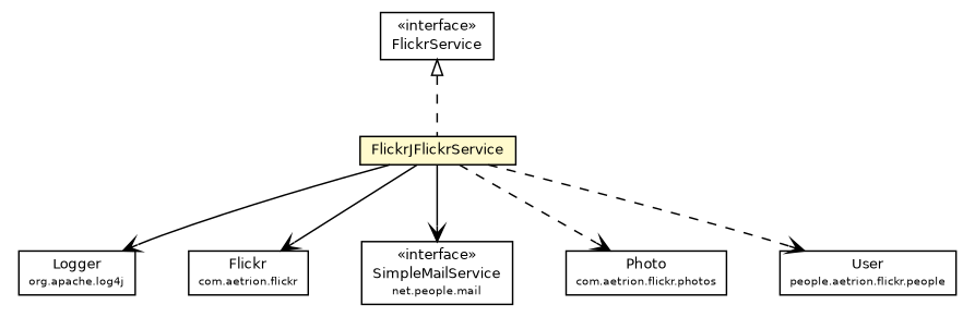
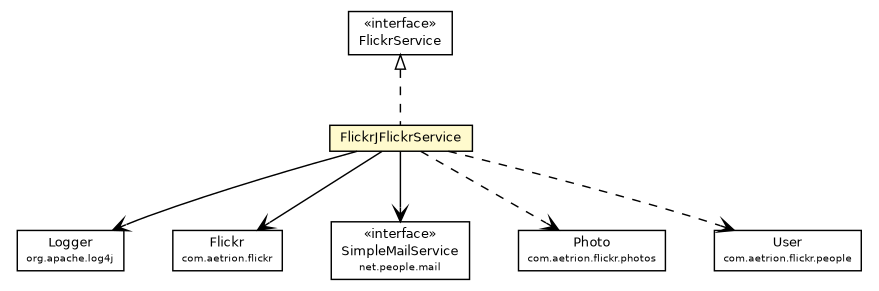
  digraph {
    node [fontcolor=black fontname=Helvetica fontsize=9.0 shape=plaintext]
    edge [fontname=Helvetica fontsize=10.0 headport=p labelfontname=Helvetica labelfontsize=10 tailport=p arrowhead=open color=black fontcolor=black]
    n1 [label=<<table border="0" cellborder="1" cellspacing="0" cellpadding="2" port="p" href="./FlickrService.html"> 		<tr><td><table border="0" cellspacing="0" cellpadding="1"> 			<tr><td> &laquo;interface&raquo; </td></tr> 			<tr><td> FlickrService </td></tr> 		</table></td></tr> 		</table>>]
    n2 [label=<<table border="0" cellborder="1" cellspacing="0" cellpadding="2" port="p" bgcolor="lemonChiffon" href="./FlickrJFlickrService.html"> 		<tr><td><table border="0" cellspacing="0" cellpadding="1"> 			<tr><td> FlickrJFlickrService </td></tr> 		</table></td></tr> 		</table>>]
    n3 [label=<<table border="0" cellborder="1" cellspacing="0" cellpadding="2" port="p"> 		<tr><td><table border="0" cellspacing="0" cellpadding="1"> 			<tr><td> Logger </td></tr> 			<tr><td><font point-size="7.0"> org.apache.log4j </font></td></tr> 		</table></td></tr> 		</table>>]
    n4 [label=<<table border="0" cellborder="1" cellspacing="0" cellpadding="2" port="p"> 		<tr><td><table border="0" cellspacing="0" cellpadding="1"> 			<tr><td> Flickr </td></tr> 			<tr><td><font point-size="7.0"> com.aetrion.flickr </font></td></tr> 		</table></td></tr> 		</table>>]
    n5 [label=<<table border="0" cellborder="1" cellspacing="0" cellpadding="2" port="p"> 		<tr><td><table border="0" cellspacing="0" cellpadding="1"> 			<tr><td> &laquo;interface&raquo; </td></tr> 			<tr><td> SimpleMailService </td></tr> 			<tr><td><font point-size="7.0"> net.people.mail </font></td></tr> 		</table></td></tr> 		</table>>]
    n6 [label=<<table border="0" cellborder="1" cellspacing="0" cellpadding="2" port="p"> 		<tr><td><table border="0" cellspacing="0" cellpadding="1"> 			<tr><td> Photo </td></tr> 			<tr><td><font point-size="7.0"> com.aetrion.flickr.photos </font></td></tr> 		</table></td></tr> 		</table>>]
-   n7 [label=<<table border="0" cellborder="1" cellspacing="0" cellpadding="2" port="p"> 		<tr><td><table border="0" cellspacing="0" cellpadding="1"> 			<tr><td> User </td></tr> 			<tr><td><font point-size="7.0"> people.aetrion.flickr.people </font></td></tr> 		</table></td></tr> 		</table>>]
+   n7 [label=<<table border="0" cellborder="1" cellspacing="0" cellpadding="2" port="p"> 		<tr><td><table border="0" cellspacing="0" cellpadding="1"> 			<tr><td> User </td></tr> 			<tr><td><font point-size="7.0"> com.aetrion.flickr.people </font></td></tr> 		</table></td></tr> 		</table>>]
    n1 -> n2 [arrowtail=empty dir=back fontsize=10 style=dashed arrowhead="" color="" fontcolor=""]
    n2 -> n3
    n2 -> n4
    n2 -> n5
    n2 -> n6 [style=dashed]
    n2 -> n7 [style=dashed]
  }
